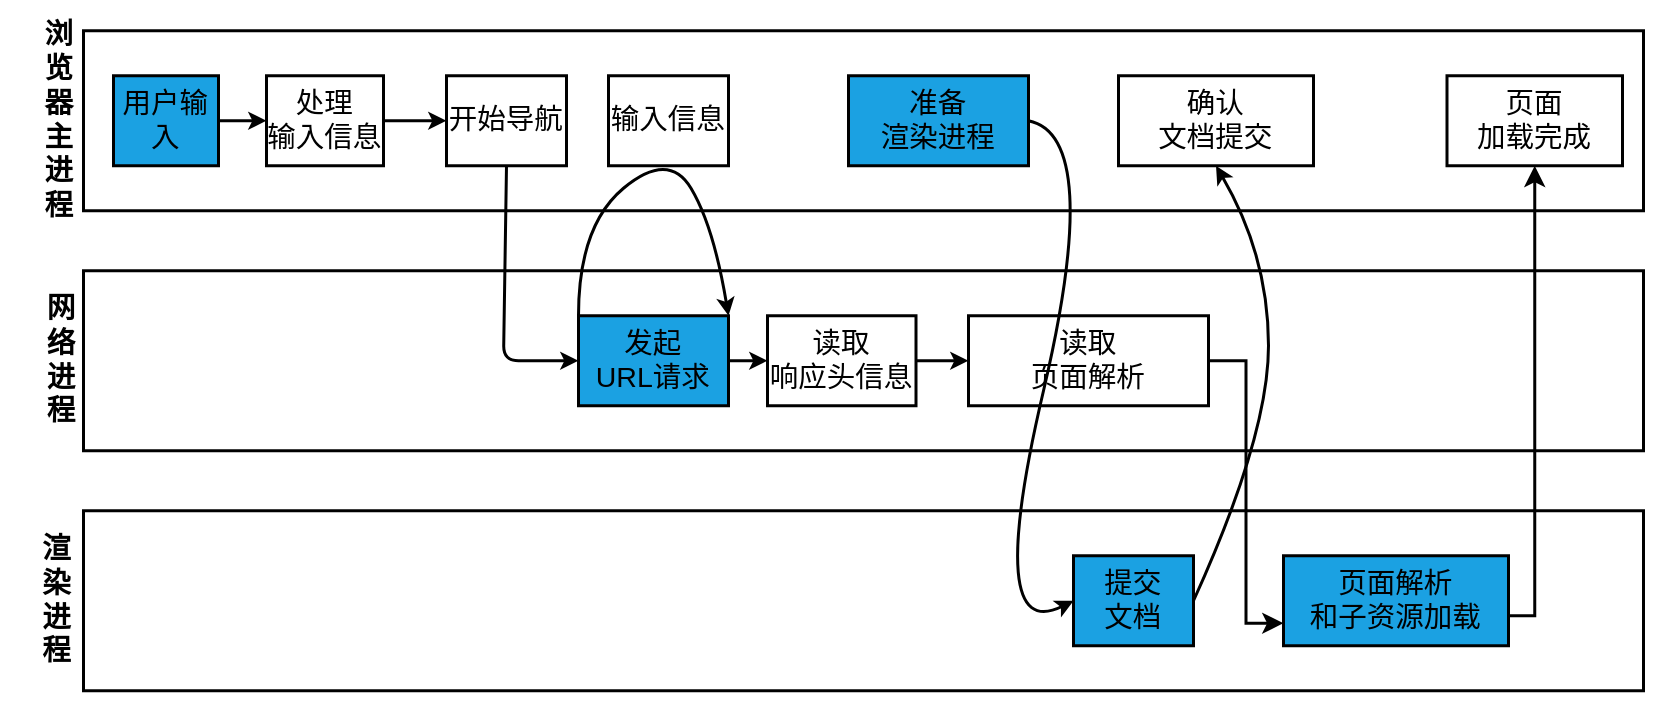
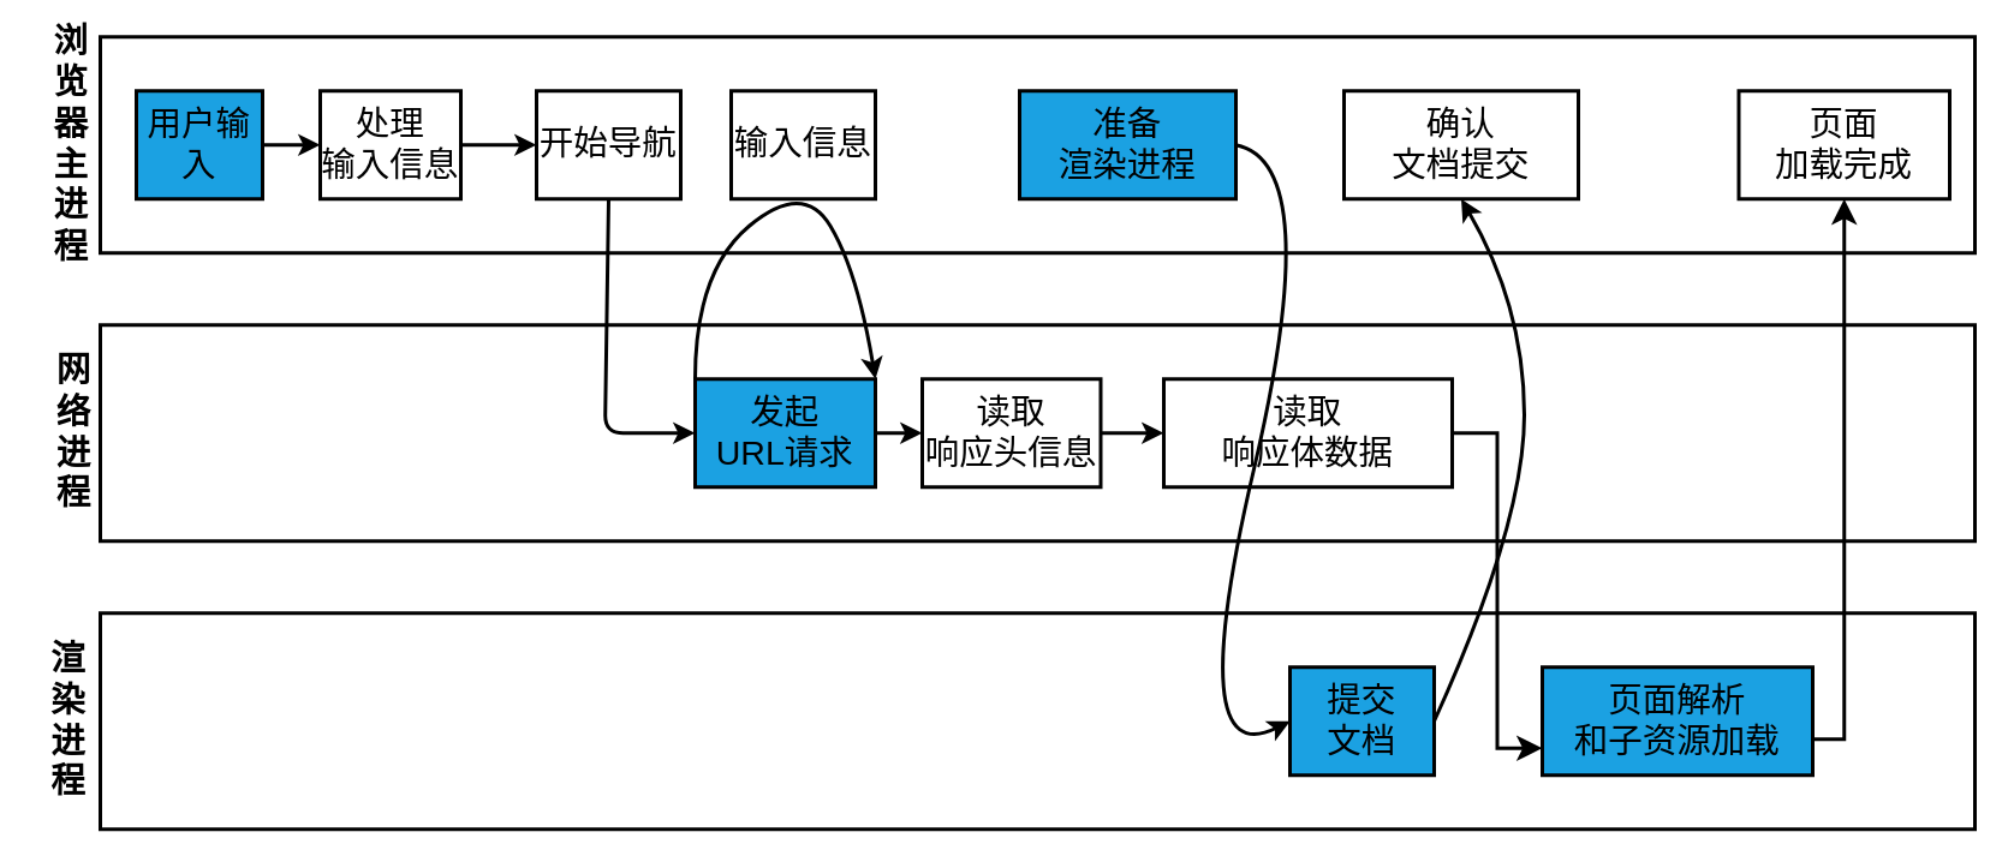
  <mxCell id="0" />
  <mxCell id="1" parent="0" />
  <mxCell id="2" value="" style="rounded=0;whiteSpace=wrap;html=1;fillColor=none;strokeColor=#000000;strokeWidth=2;fontSize=19;fontColor=#000000;" vertex="1" parent="1"><mxGeometry x="55" y="20" width="1040" height="120" as="geometry" /></mxCell>
  <mxCell id="3" value="浏览器主 进程" style="text;html=1;strokeColor=none;fillColor=none;align=center;verticalAlign=middle;whiteSpace=wrap;rounded=0;horizontal=1;textDirection=rtl;fontStyle=1;fontColor=#000000;fontSize=19;strokeWidth=2;" vertex="1" parent="1"><mxGeometry x="23" y="20" width="32" height="120" as="geometry" /></mxCell>
  <mxCell id="4" value="" style="rounded=0;whiteSpace=wrap;html=1;fillColor=none;strokeColor=#000000;strokeWidth=2;fontSize=19;fontColor=#000000;" vertex="1" parent="1"><mxGeometry x="55" y="180" width="1040" height="120" as="geometry" /></mxCell>
  <mxCell id="5" value="网络进程" style="text;html=1;strokeColor=none;fillColor=none;align=center;verticalAlign=middle;whiteSpace=wrap;rounded=0;horizontal=1;textDirection=rtl;fontStyle=1;fontColor=#000000;fontSize=19;strokeWidth=2;" vertex="1" parent="1"><mxGeometry x="26" y="180" width="29" height="120" as="geometry" /></mxCell>
  <mxCell id="6" value="" style="rounded=0;whiteSpace=wrap;html=1;fillColor=none;strokeColor=#000000;strokeWidth=2;fontSize=19;fontColor=#000000;" vertex="1" parent="1"><mxGeometry x="55" y="340" width="1040" height="120" as="geometry" /></mxCell>
  <mxCell id="7" value="渲染进程" style="text;html=1;strokeColor=none;fillColor=none;align=center;verticalAlign=middle;whiteSpace=wrap;rounded=0;horizontal=1;textDirection=rtl;fontStyle=1;fontColor=#000000;fontSize=19;strokeWidth=2;" vertex="1" parent="1"><mxGeometry x="20" y="340" width="35" height="120" as="geometry" /></mxCell>
  <mxCell id="8" value="" style="edgeStyle=none;html=1;fontSize=19;fontColor=#000000;strokeWidth=2;strokeColor=#000000;" edge="1" parent="1" source="9" target="11"><mxGeometry relative="1" as="geometry" /></mxCell>
  <mxCell id="9" value="用户输入" style="rounded=0;whiteSpace=wrap;html=1;strokeColor=#000000;strokeWidth=2;fontColor=#000000;fillColor=#1ba1e2;fontSize=19;" vertex="1" parent="1"><mxGeometry x="75" y="50" width="70" height="60" as="geometry" /></mxCell>
  <mxCell id="10" value="" style="edgeStyle=none;html=1;fontSize=19;fontColor=#000000;strokeWidth=2;strokeColor=#000000;" edge="1" parent="1" source="11" target="12"><mxGeometry relative="1" as="geometry" /></mxCell>
  <mxCell id="11" value="处理&lt;br&gt;输入信息" style="rounded=0;whiteSpace=wrap;html=1;strokeColor=#000000;strokeWidth=2;fontColor=#000000;fillColor=none;fontSize=19;" vertex="1" parent="1"><mxGeometry x="177" y="50" width="78" height="60" as="geometry" /></mxCell>
  <mxCell id="12" value="开始导航" style="rounded=0;whiteSpace=wrap;html=1;strokeColor=#000000;strokeWidth=2;fontColor=#000000;fillColor=none;fontSize=19;" vertex="1" parent="1"><mxGeometry x="297" y="50" width="80" height="60" as="geometry" /></mxCell>
  <mxCell id="13" value="输入信息" style="rounded=0;whiteSpace=wrap;html=1;strokeColor=#000000;strokeWidth=2;fontColor=#000000;fillColor=none;fontSize=19;" vertex="1" parent="1"><mxGeometry x="405" y="50" width="80" height="60" as="geometry" /></mxCell>
  <mxCell id="14" value="准备&lt;br&gt;渲染进程" style="rounded=0;whiteSpace=wrap;html=1;strokeColor=#000000;strokeWidth=2;fontColor=#000000;fillColor=#1ba1e2;fontSize=19;" vertex="1" parent="1"><mxGeometry x="565" y="50" width="120" height="60" as="geometry" /></mxCell>
  <mxCell id="15" value="确认&lt;br&gt;文档提交" style="rounded=0;whiteSpace=wrap;html=1;strokeColor=#000000;strokeWidth=2;fontColor=#000000;fillColor=none;fontSize=19;" vertex="1" parent="1"><mxGeometry x="745" y="50" width="130" height="60" as="geometry" /></mxCell>
  <mxCell id="16" value="页面&lt;br&gt;加载完成" style="rounded=0;whiteSpace=wrap;html=1;strokeColor=#000000;strokeWidth=2;fontColor=#000000;fillColor=none;fontSize=19;" vertex="1" parent="1"><mxGeometry x="964" y="50" width="117" height="60" as="geometry" /></mxCell>
  <mxCell id="17" value="" style="edgeStyle=none;html=1;fontSize=19;fontColor=#000000;strokeWidth=2;strokeColor=#000000;" edge="1" parent="1" source="18" target="20"><mxGeometry relative="1" as="geometry" /></mxCell>
  <mxCell id="18" value="发起&lt;br&gt;URL请求" style="rounded=0;whiteSpace=wrap;html=1;strokeColor=#000000;strokeWidth=2;fontColor=#000000;fillColor=#1ba1e2;fontSize=19;" vertex="1" parent="1"><mxGeometry x="385" y="210" width="100" height="60" as="geometry" /></mxCell>
  <mxCell id="19" value="" style="edgeStyle=none;html=1;strokeWidth=2;fontSize=19;fontColor=#000000;strokeColor=#000000;" edge="1" parent="1" source="20" target="21"><mxGeometry relative="1" as="geometry" /></mxCell>
  <mxCell id="20" value="读取&lt;br&gt;响应头信息" style="rounded=0;whiteSpace=wrap;html=1;strokeColor=#000000;strokeWidth=2;fontColor=#000000;fillColor=none;fontSize=19;" vertex="1" parent="1"><mxGeometry x="511" y="210" width="99" height="60" as="geometry" /></mxCell>
- <mxCell id="21" value="读取&lt;br&gt;页面解析" style="rounded=0;whiteSpace=wrap;html=1;strokeColor=#000000;strokeWidth=2;fontColor=#000000;fillColor=none;fontSize=19;" vertex="1" parent="1"><mxGeometry x="645" y="210" width="160" height="60" as="geometry" /></mxCell>
+ <mxCell id="21" value="读取&lt;br&gt;响应体数据" style="rounded=0;whiteSpace=wrap;html=1;strokeColor=#000000;strokeWidth=2;fontColor=#000000;fillColor=none;fontSize=19;" vertex="1" parent="1"><mxGeometry x="645" y="210" width="160" height="60" as="geometry" /></mxCell>
  <mxCell id="22" value="提交&lt;br&gt;文档" style="rounded=0;whiteSpace=wrap;html=1;strokeColor=#000000;strokeWidth=2;fontColor=#000000;fillColor=#1ba1e2;fontSize=19;" vertex="1" parent="1"><mxGeometry x="715" y="370" width="80" height="60" as="geometry" /></mxCell>
  <mxCell id="23" value="页面解析&lt;br&gt;和子资源加载" style="rounded=0;whiteSpace=wrap;html=1;strokeColor=#000000;strokeWidth=2;fontColor=#000000;fillColor=#1ba1e2;fontSize=19;" vertex="1" parent="1"><mxGeometry x="855" y="370" width="150" height="60" as="geometry" /></mxCell>
  <mxCell id="24" value="" style="endArrow=classic;html=1;fontSize=19;fontColor=#000000;exitX=0.5;exitY=1;exitDx=0;exitDy=0;entryX=0;entryY=0.5;entryDx=0;entryDy=0;strokeWidth=2;strokeColor=#000000;" edge="1" parent="1" source="12" target="18"><mxGeometry width="50" height="50" relative="1" as="geometry"><mxPoint x="615" y="190" as="sourcePoint" /><mxPoint x="665" y="140" as="targetPoint" /><Array as="points"><mxPoint x="335" y="240" /></Array></mxGeometry></mxCell>
  <mxCell id="25" value="" style="curved=1;endArrow=classic;html=1;fontSize=19;fontColor=#000000;exitX=0;exitY=0;exitDx=0;exitDy=0;entryX=1;entryY=0;entryDx=0;entryDy=0;strokeWidth=2;strokeColor=#000000;" edge="1" parent="1" source="18" target="18"><mxGeometry width="50" height="50" relative="1" as="geometry"><mxPoint x="615" y="190" as="sourcePoint" /><mxPoint x="665" y="140" as="targetPoint" /><Array as="points"><mxPoint x="385" y="150" /><mxPoint x="445" y="100" /><mxPoint x="475" y="150" /></Array></mxGeometry></mxCell>
  <mxCell id="26" value="" style="curved=1;endArrow=classic;html=1;fontSize=19;fontColor=#000000;exitX=1;exitY=0.5;exitDx=0;exitDy=0;strokeWidth=2;strokeColor=#000000;" edge="1" parent="1" source="14"><mxGeometry width="50" height="50" relative="1" as="geometry"><mxPoint x="665" y="450" as="sourcePoint" /><mxPoint x="715" y="400" as="targetPoint" /><Array as="points"><mxPoint x="735" y="90" /><mxPoint x="655" y="430" /></Array></mxGeometry></mxCell>
  <mxCell id="27" value="" style="curved=1;endArrow=classic;html=1;fontSize=19;fontColor=#000000;exitX=1;exitY=0.5;exitDx=0;exitDy=0;entryX=0.5;entryY=1;entryDx=0;entryDy=0;strokeWidth=2;strokeColor=#000000;" edge="1" parent="1" source="22" target="15"><mxGeometry width="50" height="50" relative="1" as="geometry"><mxPoint x="765" y="170" as="sourcePoint" /><mxPoint x="815" y="120" as="targetPoint" /><Array as="points"><mxPoint x="845" y="290" /><mxPoint x="845" y="170" /></Array></mxGeometry></mxCell>
  <mxCell id="28" value="" style="edgeStyle=elbowEdgeStyle;elbow=horizontal;endArrow=classic;html=1;curved=0;rounded=0;endSize=8;startSize=8;fontSize=19;fontColor=#000000;entryX=0;entryY=0.75;entryDx=0;entryDy=0;strokeWidth=2;strokeColor=#000000;" edge="1" parent="1" target="23"><mxGeometry width="50" height="50" relative="1" as="geometry"><mxPoint x="805" y="240" as="sourcePoint" /><mxPoint x="855" y="190" as="targetPoint" /></mxGeometry></mxCell>
  <mxCell id="29" value="" style="edgeStyle=elbowEdgeStyle;elbow=vertical;endArrow=classic;html=1;curved=0;rounded=0;endSize=8;startSize=8;fontSize=19;fontColor=#000000;entryX=0.5;entryY=1;entryDx=0;entryDy=0;strokeWidth=2;strokeColor=#000000;" edge="1" parent="1" target="16"><mxGeometry width="50" height="50" relative="1" as="geometry"><mxPoint x="1005" y="410" as="sourcePoint" /><mxPoint x="1055" y="360" as="targetPoint" /><Array as="points"><mxPoint x="1035" y="410" /></Array></mxGeometry></mxCell>
